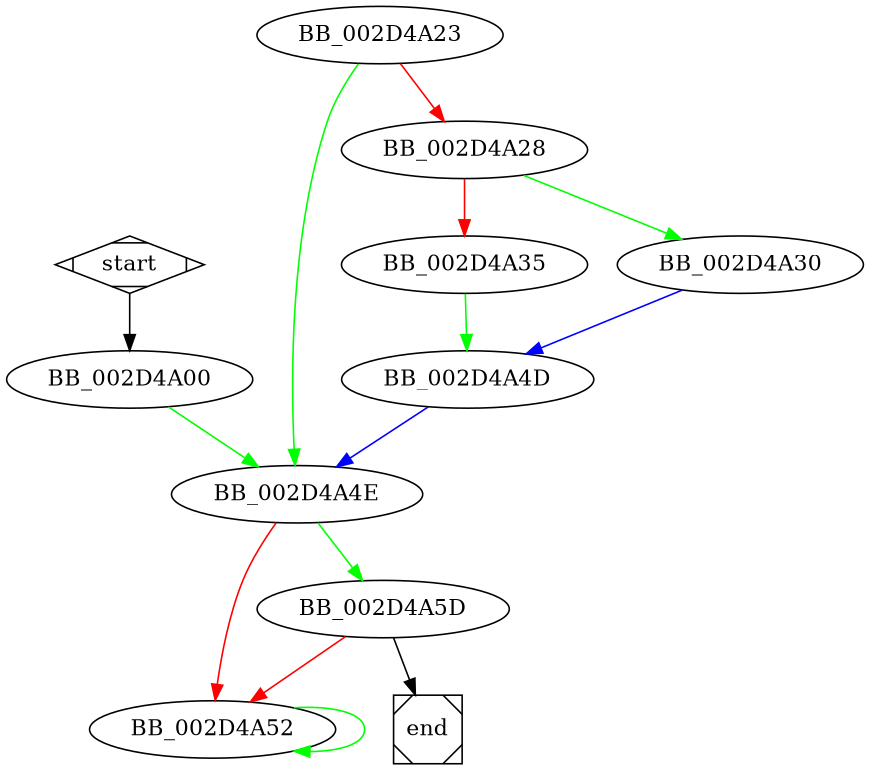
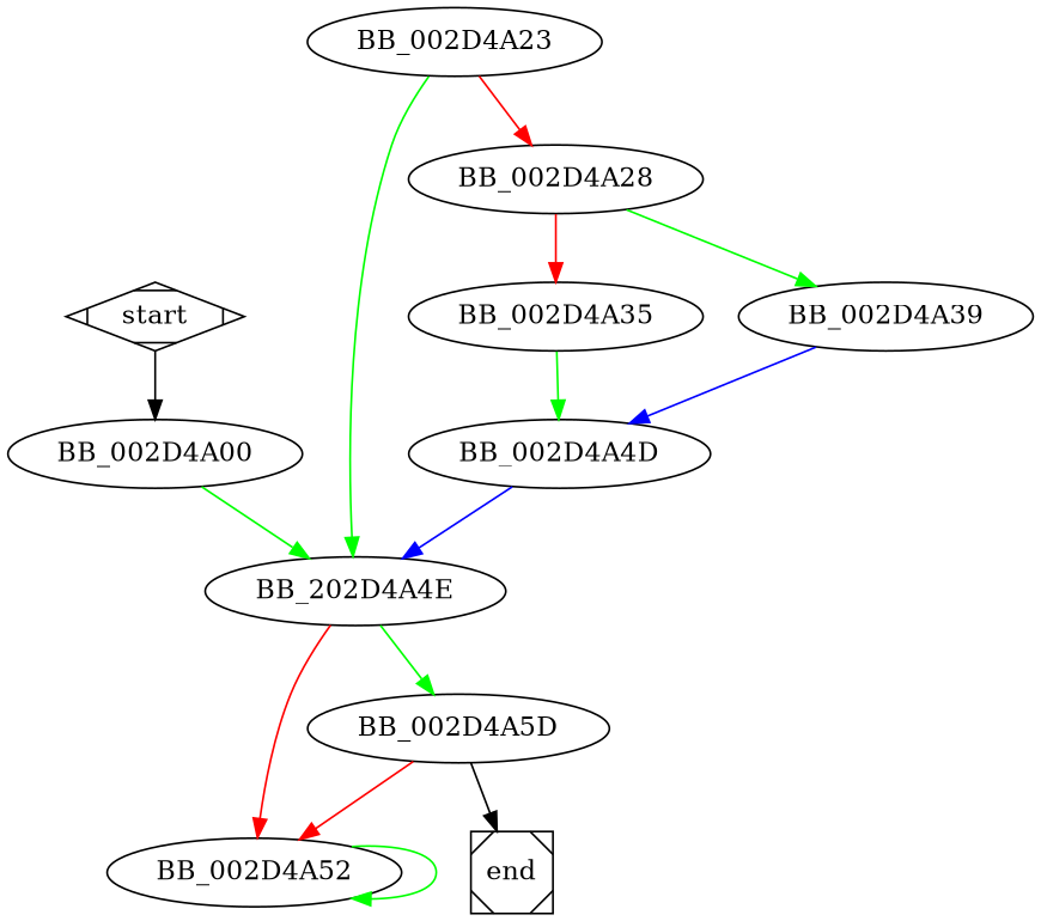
  digraph {
    edge [color=green]
    start [shape=Mdiamond]
    BB_002D4A00
-   BB_002D4A4E
+   BB_002D4A4E [label=BB_202D4A4E]
    BB_002D4A23
    BB_002D4A28
    BB_002D4A52
    BB_002D4A5D
    BB_002D4A35
-   BB_002D4A39 [label=BB_002D4A30]
+   BB_002D4A39
    end [shape=Msquare]
    BB_002D4A4D
    start -> BB_002D4A00 [color=""]
    BB_002D4A00 -> BB_002D4A4E
    BB_002D4A4E -> BB_002D4A52 [color=red]
    BB_002D4A4E -> BB_002D4A5D
    BB_002D4A23 -> BB_002D4A4E
    BB_002D4A23 -> BB_002D4A28 [color=red]
    BB_002D4A28 -> BB_002D4A35 [color=red]
    BB_002D4A28 -> BB_002D4A39
    BB_002D4A52 -> BB_002D4A52
    BB_002D4A5D -> BB_002D4A52 [color=red]
    BB_002D4A5D -> end [color=""]
    BB_002D4A35 -> BB_002D4A4D
    BB_002D4A39 -> BB_002D4A4D [color=blue]
    BB_002D4A4D -> BB_002D4A4E [color=blue]
  }
